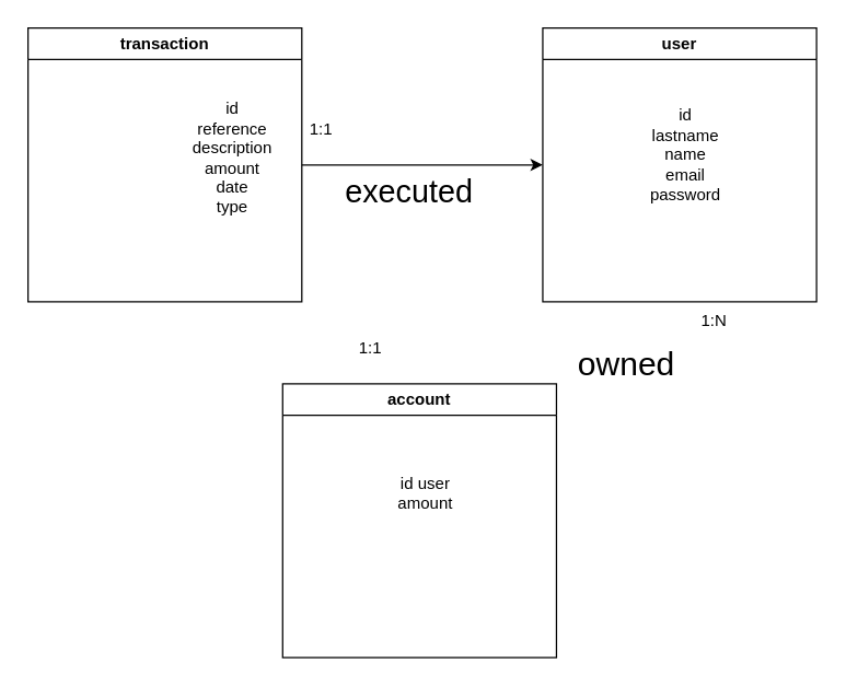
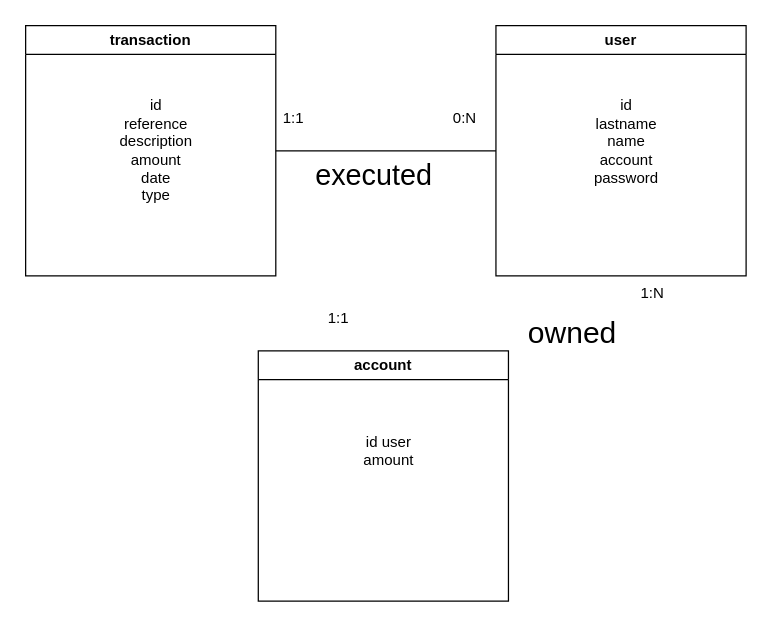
  <mxCell id="0" />
  <mxCell id="1" parent="0" />
- <mxCell id="2" value="" style="edgeStyle=orthogonalEdgeStyle;rounded=0;orthogonalLoop=1;jettySize=auto;html=1;" edge="1" parent="1" source="3" target="5"><mxGeometry relative="1" as="geometry" /></mxCell>
+ <mxCell id="2" value="" style="edgeStyle=orthogonalEdgeStyle;rounded=0;orthogonalLoop=1;jettySize=auto;html=1;endArrow=none;" edge="1" parent="1" source="3" target="5"><mxGeometry relative="1" as="geometry" /></mxCell>
  <mxCell id="3" value="transaction" style="swimlane;whiteSpace=wrap;html=1;" vertex="1" parent="1"><mxGeometry x="20" y="20" width="200" height="200" as="geometry" /></mxCell>
- <mxCell id="4" value="id&lt;div&gt;reference&lt;/div&gt;&lt;div&gt;description&lt;/div&gt;&lt;div&gt;amount&lt;/div&gt;&lt;div&gt;date&lt;/div&gt;&lt;div&gt;type&lt;/div&gt;" style="text;html=1;align=center;verticalAlign=middle;resizable=0;points=[];autosize=1;strokeColor=none;fillColor=none;" vertex="1" parent="3"><mxGeometry x="109" y="45" width="80" height="100" as="geometry" /></mxCell>
+ <mxCell id="4" value="id&lt;div&gt;reference&lt;/div&gt;&lt;div&gt;description&lt;/div&gt;&lt;div&gt;amount&lt;/div&gt;&lt;div&gt;date&lt;/div&gt;&lt;div&gt;type&lt;/div&gt;" style="text;html=1;align=center;verticalAlign=middle;resizable=0;points=[];autosize=1;strokeColor=none;fillColor=none;" vertex="1" parent="3"><mxGeometry x="64" y="50" width="80" height="100" as="geometry" /></mxCell>
  <mxCell id="5" value="user" style="swimlane;whiteSpace=wrap;html=1;" vertex="1" parent="1"><mxGeometry x="396" y="20" width="200" height="200" as="geometry" /></mxCell>
- <mxCell id="6" value="id&lt;div&gt;lastname&lt;/div&gt;&lt;div&gt;name&lt;/div&gt;&lt;div&gt;email&lt;/div&gt;&lt;div&gt;password&lt;/div&gt;&lt;div&gt;&lt;br&gt;&lt;/div&gt;" style="text;html=1;align=center;verticalAlign=middle;resizable=0;points=[];autosize=1;strokeColor=none;fillColor=none;" vertex="1" parent="5"><mxGeometry x="69" y="50" width="70" height="100" as="geometry" /></mxCell>
+ <mxCell id="6" value="id&lt;div&gt;lastname&lt;/div&gt;&lt;div&gt;name&lt;/div&gt;&lt;div&gt;account&lt;/div&gt;&lt;div&gt;password&lt;/div&gt;&lt;div&gt;&lt;br&gt;&lt;/div&gt;" style="text;html=1;align=center;verticalAlign=middle;resizable=0;points=[];autosize=1;strokeColor=none;fillColor=none;" vertex="1" parent="5"><mxGeometry x="69" y="50" width="70" height="100" as="geometry" /></mxCell>
  <mxCell id="7" value="account" style="swimlane;whiteSpace=wrap;html=1;" vertex="1" parent="1"><mxGeometry x="206" y="280" width="200" height="200" as="geometry" /></mxCell>
  <mxCell id="8" value="id user&lt;div&gt;amount&lt;/div&gt;" style="text;html=1;align=center;verticalAlign=middle;resizable=0;points=[];autosize=1;strokeColor=none;fillColor=none;" vertex="1" parent="7"><mxGeometry x="74" y="60" width="60" height="40" as="geometry" /></mxCell>
  <mxCell id="9" value="1:N" style="text;strokeColor=none;fillColor=none;spacingLeft=4;spacingRight=4;overflow=hidden;rotatable=0;points=[[0,0.5],[1,0.5]];portConstraint=eastwest;fontSize=12;whiteSpace=wrap;html=1;" vertex="1" parent="1"><mxGeometry x="506" y="220" width="40" height="30" as="geometry" /></mxCell>
  <mxCell id="10" value="1:1" style="text;strokeColor=none;fillColor=none;spacingLeft=4;spacingRight=4;overflow=hidden;rotatable=0;points=[[0,0.5],[1,0.5]];portConstraint=eastwest;fontSize=12;whiteSpace=wrap;html=1;" vertex="1" parent="1"><mxGeometry x="256" y="240" width="40" height="30" as="geometry" /></mxCell>
+ <mxCell id="11" value="0:N" style="text;strokeColor=none;fillColor=none;spacingLeft=4;spacingRight=4;overflow=hidden;rotatable=0;points=[[0,0.5],[1,0.5]];portConstraint=eastwest;fontSize=12;whiteSpace=wrap;html=1;" vertex="1" parent="1"><mxGeometry x="356" y="80" width="40" height="30" as="geometry" /></mxCell>
  <mxCell id="12" value="1:1" style="text;strokeColor=none;fillColor=none;spacingLeft=4;spacingRight=4;overflow=hidden;rotatable=0;points=[[0,0.5],[1,0.5]];portConstraint=eastwest;fontSize=12;whiteSpace=wrap;html=1;" vertex="1" parent="1"><mxGeometry x="220" y="80" width="40" height="30" as="geometry" /></mxCell>
  <mxCell id="13" value="owned" style="text;strokeColor=none;fillColor=none;spacingLeft=4;spacingRight=4;overflow=hidden;rotatable=0;points=[[0,0.5],[1,0.5]];portConstraint=eastwest;fontSize=24;whiteSpace=wrap;html=1;" vertex="1" parent="1"><mxGeometry x="416" y="245" width="80" height="50" as="geometry" /></mxCell>
  <mxCell id="14" value="executed" style="text;strokeColor=none;fillColor=none;spacingLeft=4;spacingRight=4;overflow=hidden;rotatable=0;points=[[0,0.5],[1,0.5]];portConstraint=eastwest;fontSize=23;whiteSpace=wrap;html=1;" vertex="1" parent="1"><mxGeometry x="246" y="120" width="120" height="40" as="geometry" /></mxCell>
